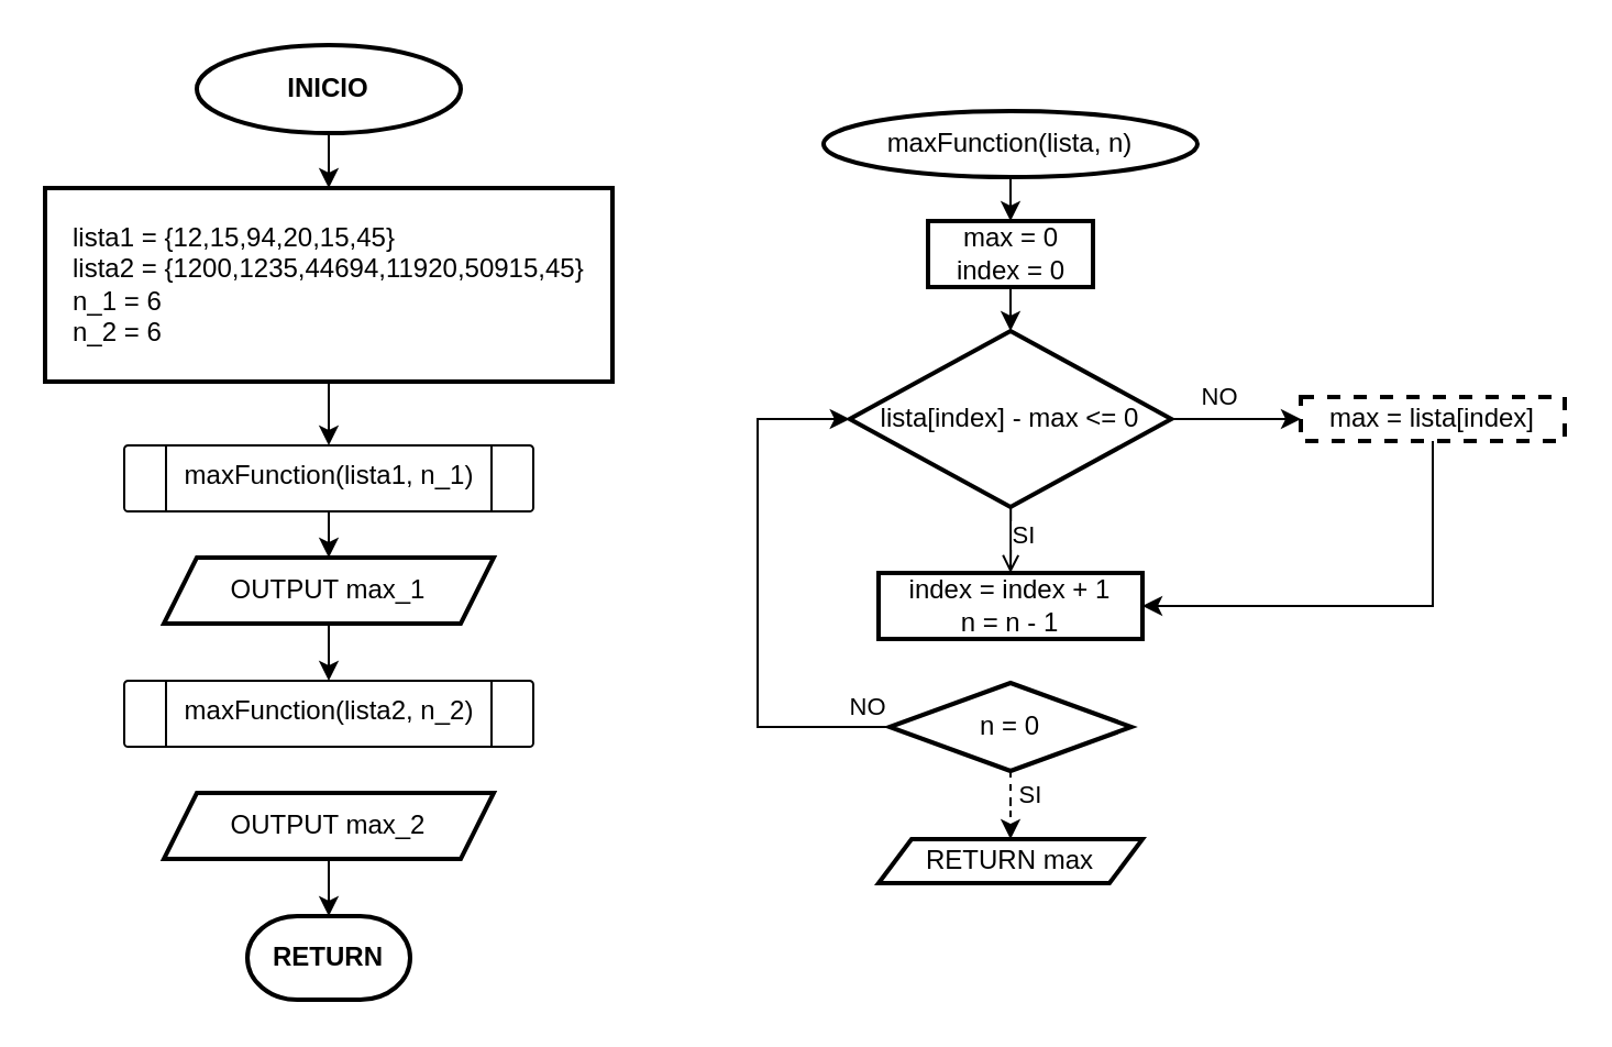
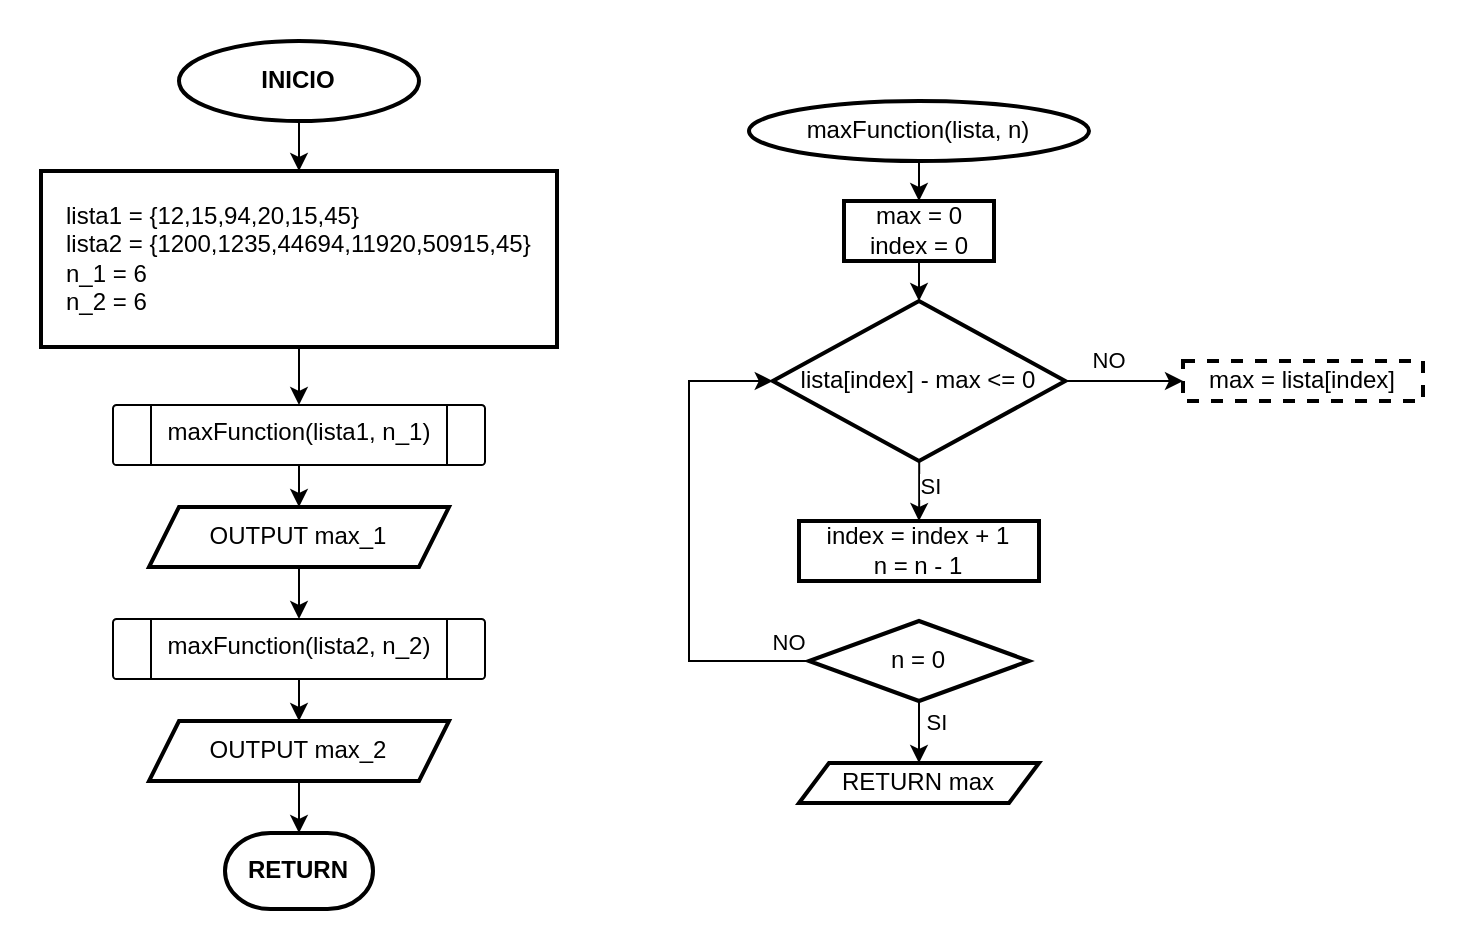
  <mxCell id="0" />
  <mxCell id="1" parent="0" />
  <mxCell id="2" value="" style="edgeStyle=orthogonalEdgeStyle;rounded=0;orthogonalLoop=1;jettySize=auto;html=1;" edge="1" parent="1" source="3" target="24"><mxGeometry relative="1" as="geometry" /></mxCell>
  <mxCell id="3" value="&lt;b&gt;INICIO&lt;/b&gt;" style="strokeWidth=2;html=1;shape=mxgraph.flowchart.start_1;whiteSpace=wrap;" vertex="1" parent="1"><mxGeometry x="89" y="20" width="120" height="40" as="geometry" /></mxCell>
  <mxCell id="4" style="edgeStyle=orthogonalEdgeStyle;rounded=0;orthogonalLoop=1;jettySize=auto;html=1;exitX=0.5;exitY=1;exitDx=0;exitDy=0;entryX=0.5;entryY=0;entryDx=0;entryDy=0;" edge="1" parent="1" source="5" target="28"><mxGeometry relative="1" as="geometry" /></mxCell>
  <mxCell id="5" value="OUTPUT max_1" style="shape=parallelogram;html=1;strokeWidth=2;perimeter=parallelogramPerimeter;whiteSpace=wrap;rounded=1;arcSize=0;size=0.1;" vertex="1" parent="1"><mxGeometry x="74" y="253" width="150" height="30" as="geometry" /></mxCell>
  <mxCell id="6" style="edgeStyle=orthogonalEdgeStyle;rounded=0;orthogonalLoop=1;jettySize=auto;html=1;entryX=0.5;entryY=0;entryDx=0;entryDy=0;" edge="1" parent="1" source="7" target="5"><mxGeometry relative="1" as="geometry" /></mxCell>
  <mxCell id="7" value="maxFunction(lista1, n_1) " style="shape=process;whiteSpace=wrap;html=1;backgroundOutline=1;rounded=1;verticalAlign=top;arcSize=6;" vertex="1" parent="1"><mxGeometry x="56" y="202" width="186" height="30" as="geometry" /></mxCell>
  <mxCell id="8" value="" style="edgeStyle=orthogonalEdgeStyle;rounded=0;orthogonalLoop=1;jettySize=auto;html=1;" edge="1" parent="1" source="9" target="11"><mxGeometry relative="1" as="geometry" /></mxCell>
  <mxCell id="9" value="maxFunction(lista, n)" style="strokeWidth=2;html=1;shape=mxgraph.flowchart.start_1;whiteSpace=wrap;" vertex="1" parent="1"><mxGeometry x="374" y="50" width="170" height="30" as="geometry" /></mxCell>
  <mxCell id="10" value="" style="edgeStyle=orthogonalEdgeStyle;rounded=0;orthogonalLoop=1;jettySize=auto;html=1;" edge="1" parent="1" source="11" target="14"><mxGeometry relative="1" as="geometry" /></mxCell>
  <mxCell id="11" value="&lt;div&gt;max = 0&lt;/div&gt;&lt;div&gt;index = 0&lt;br&gt;&lt;/div&gt;" style="whiteSpace=wrap;html=1;strokeWidth=2;" vertex="1" parent="1"><mxGeometry x="421.5" y="100" width="75" height="30" as="geometry" /></mxCell>
  <mxCell id="12" value="&lt;div&gt;NO&lt;/div&gt;" style="edgeStyle=orthogonalEdgeStyle;rounded=0;orthogonalLoop=1;jettySize=auto;html=1;" edge="1" parent="1" source="14" target="16"><mxGeometry x="-0.255" y="10" relative="1" as="geometry"><mxPoint as="offset" /></mxGeometry></mxCell>
- <mxCell id="13" value="SI" style="edgeStyle=orthogonalEdgeStyle;rounded=0;orthogonalLoop=1;jettySize=auto;html=1;endArrow=open;" edge="1" parent="1" source="14" target="17"><mxGeometry x="-0.333" y="5" relative="1" as="geometry"><mxPoint x="1" y="3" as="offset" /></mxGeometry></mxCell>
+ <mxCell id="13" value="SI" style="edgeStyle=orthogonalEdgeStyle;rounded=0;orthogonalLoop=1;jettySize=auto;html=1;" edge="1" parent="1" source="14" target="17"><mxGeometry x="-0.333" y="5" relative="1" as="geometry"><mxPoint x="1" y="3" as="offset" /></mxGeometry></mxCell>
  <mxCell id="14" value="lista[index] - max &amp;lt;= 0" style="rhombus;whiteSpace=wrap;html=1;strokeWidth=2;" vertex="1" parent="1"><mxGeometry x="385.88" y="150" width="146.25" height="80" as="geometry" /></mxCell>
- <mxCell id="15" style="edgeStyle=orthogonalEdgeStyle;rounded=0;orthogonalLoop=1;jettySize=auto;html=1;entryX=1;entryY=0.5;entryDx=0;entryDy=0;" edge="1" parent="1" source="16" target="17"><mxGeometry relative="1" as="geometry"><Array as="points"><mxPoint x="651" y="275" /></Array></mxGeometry></mxCell>
  <mxCell id="16" value="max = lista[index]" style="whiteSpace=wrap;html=1;strokeWidth=2;dashed=1;" vertex="1" parent="1"><mxGeometry x="591" y="180" width="120" height="20" as="geometry" /></mxCell>
  <mxCell id="17" value="&lt;div&gt;index = index + 1&lt;br&gt;&lt;/div&gt;n = n - 1" style="whiteSpace=wrap;html=1;strokeWidth=2;" vertex="1" parent="1"><mxGeometry x="399" y="260" width="120" height="30" as="geometry" /></mxCell>
  <mxCell id="18" style="edgeStyle=orthogonalEdgeStyle;rounded=0;orthogonalLoop=1;jettySize=auto;html=1;exitX=0;exitY=0.5;exitDx=0;exitDy=0;entryX=0;entryY=0.5;entryDx=0;entryDy=0;" edge="1" parent="1" source="21" target="14"><mxGeometry relative="1" as="geometry"><mxPoint x="364" y="190" as="targetPoint" /><Array as="points"><mxPoint x="344" y="330" /><mxPoint x="344" y="190" /></Array></mxGeometry></mxCell>
  <mxCell id="19" value="NO" style="edgeLabel;html=1;align=center;verticalAlign=middle;resizable=0;points=[];" vertex="1" connectable="0" parent="18"><mxGeometry x="-0.877" y="-1" relative="1" as="geometry"><mxPoint x="4" y="-9" as="offset" /></mxGeometry></mxCell>
- <mxCell id="20" value="SI" style="edgeStyle=orthogonalEdgeStyle;rounded=0;orthogonalLoop=1;jettySize=auto;html=1;dashed=1;" edge="1" parent="1" source="21" target="22"><mxGeometry x="0.184" y="9" relative="1" as="geometry"><mxPoint as="offset" /></mxGeometry></mxCell>
+ <mxCell id="20" value="SI" style="edgeStyle=orthogonalEdgeStyle;rounded=0;orthogonalLoop=1;jettySize=auto;html=1;" edge="1" parent="1" source="21" target="22"><mxGeometry x="0.184" y="9" relative="1" as="geometry"><mxPoint as="offset" /></mxGeometry></mxCell>
  <mxCell id="21" value="n = 0" style="rhombus;whiteSpace=wrap;html=1;strokeWidth=2;" vertex="1" parent="1"><mxGeometry x="404" y="310" width="110" height="40" as="geometry" /></mxCell>
  <mxCell id="22" value="RETURN max" style="shape=parallelogram;perimeter=parallelogramPerimeter;whiteSpace=wrap;html=1;fixedSize=1;strokeWidth=2;size=15;" vertex="1" parent="1"><mxGeometry x="399" y="381" width="120" height="20" as="geometry" /></mxCell>
  <mxCell id="23" style="edgeStyle=orthogonalEdgeStyle;rounded=0;orthogonalLoop=1;jettySize=auto;html=1;entryX=0.5;entryY=0;entryDx=0;entryDy=0;" edge="1" parent="1" source="24" target="7"><mxGeometry relative="1" as="geometry" /></mxCell>
  <mxCell id="24" value="&lt;div&gt;lista1 = {12,15,94,20,15,45}&lt;/div&gt;&lt;div&gt;lista2 = {1200,1235,44694,11920,50915,45}&lt;/div&gt;&lt;div&gt;n_1 = 6&lt;/div&gt;&lt;div&gt;n_2 = 6&lt;br&gt;&lt;/div&gt;" style="whiteSpace=wrap;html=1;strokeWidth=2;align=left;labelPosition=center;verticalLabelPosition=middle;verticalAlign=middle;spacingLeft=11;" vertex="1" parent="1"><mxGeometry x="20" y="85" width="258" height="88" as="geometry" /></mxCell>
  <mxCell id="25" style="edgeStyle=orthogonalEdgeStyle;rounded=0;orthogonalLoop=1;jettySize=auto;html=1;entryX=0.5;entryY=0;entryDx=0;entryDy=0;entryPerimeter=0;" edge="1" parent="1" source="26" target="29"><mxGeometry relative="1" as="geometry" /></mxCell>
  <mxCell id="26" value="OUTPUT max_2" style="shape=parallelogram;html=1;strokeWidth=2;perimeter=parallelogramPerimeter;whiteSpace=wrap;rounded=1;arcSize=0;size=0.1;" vertex="1" parent="1"><mxGeometry x="74" y="360" width="150" height="30" as="geometry" /></mxCell>
+ <mxCell id="27" style="edgeStyle=orthogonalEdgeStyle;rounded=0;orthogonalLoop=1;jettySize=auto;html=1;entryX=0.5;entryY=0;entryDx=0;entryDy=0;" edge="1" parent="1" source="28" target="26"><mxGeometry relative="1" as="geometry" /></mxCell>
  <mxCell id="28" value="maxFunction(lista2, n_2) " style="shape=process;whiteSpace=wrap;html=1;backgroundOutline=1;rounded=1;verticalAlign=top;arcSize=6;" vertex="1" parent="1"><mxGeometry x="56" y="309" width="186" height="30" as="geometry" /></mxCell>
  <mxCell id="29" value="&lt;div align=&quot;center&quot;&gt;&lt;b&gt;RETURN&lt;/b&gt;&lt;/div&gt;" style="strokeWidth=2;html=1;shape=mxgraph.flowchart.terminator;whiteSpace=wrap;align=center;" vertex="1" parent="1"><mxGeometry x="112" y="416" width="74" height="38" as="geometry" /></mxCell>
